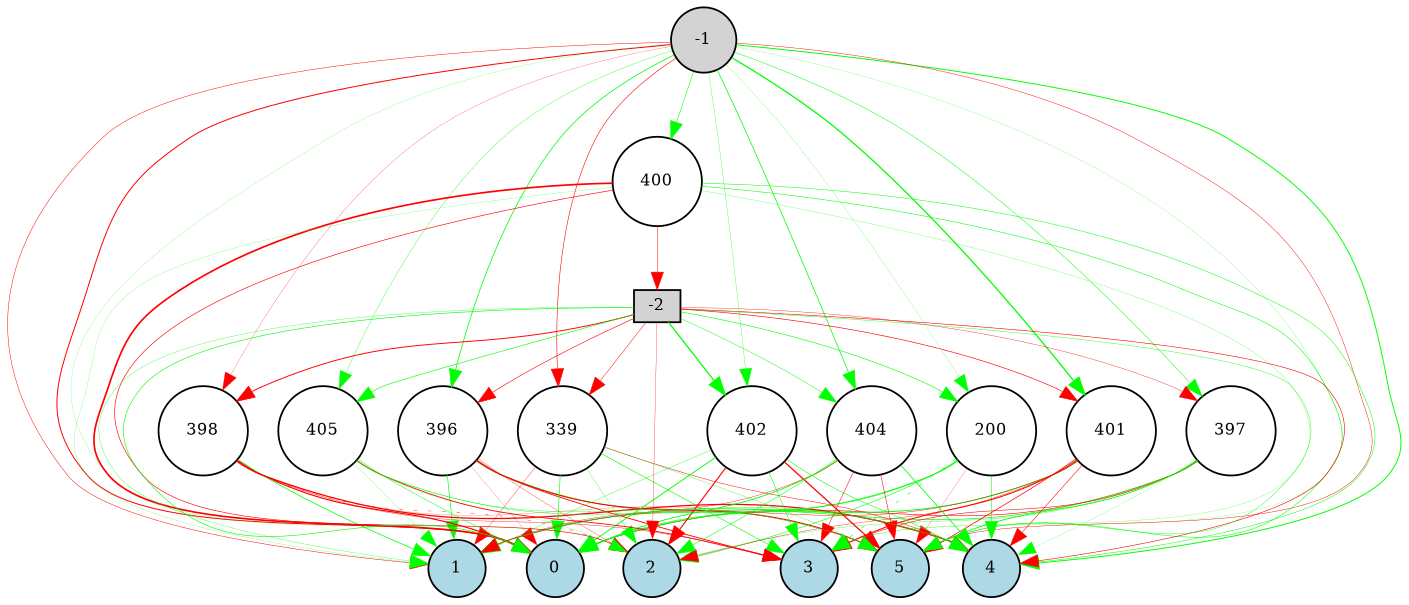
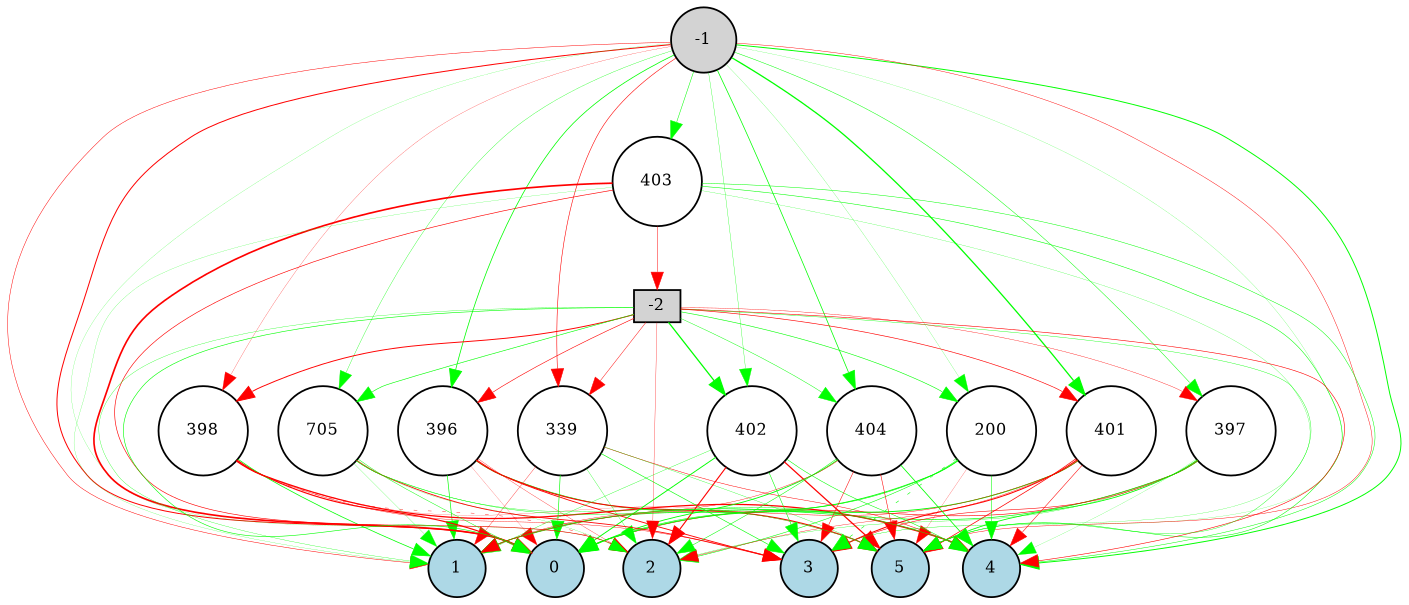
  digraph {
    node [fillcolor=white fontsize=9 shape=circle style=filled]
    edge [color=green style=solid]
    -1 [fillcolor=lightgray height=0.2 width=0.2]
    0 [fillcolor=lightblue height=0.2 width=0.2]
    1 [fillcolor=lightblue height=0.2 width=0.2]
    2 [fillcolor=lightblue height=0.2 width=0.2]
    3 [fillcolor=lightblue height=0.2 width=0.2]
    4 [fillcolor=lightblue height=0.2 width=0.2]
    5 [fillcolor=lightblue height=0.2 width=0.2]
    396 [height=0.2 width=0.2]
    397 [height=0.2 width=0.2]
    398 [height=0.2 width=0.2]
    n11 [height=0.2 label=339 width=0.2]
    n12 [height=0.2 label=200 width=0.2]
    401 [height=0.2 width=0.2]
    402 [height=0.2 width=0.2]
-   403 [height=0.2 width=0.2 label=400]
+   403 [height=0.2 width=0.2]
    404 [height=0.2 width=0.2]
-   405 [height=0.2 width=0.2]
+   405 [height=0.2 width=0.2 label=705]
    -2 [fillcolor=lightgray height=0.2 shape=box width=0.2]
    -1 -> 0 [color=red penwidth=0.5559739290446476]
    -1 -> 1 [color=red penwidth=0.2679947487597307]
    -1 -> 2 [penwidth=0.10028856766246959]
    -1 -> 3 [penwidth=0.10224534165770414]
    -1 -> 4 [penwidth=0.5430374242649557]
    -1 -> 5 [color=red penwidth=0.24625196205354546]
    -1 -> 396 [penwidth=0.42570117289541165]
    -1 -> 397 [penwidth=0.26986038640963594]
    -1 -> 398 [color=red penwidth=0.13020141214664482]
    -1 -> n11 [color=red penwidth=0.32225613697248356]
    -1 -> n12 [penwidth=0.11058306332161845]
    -1 -> 401 [penwidth=0.7203179239343174]
    -1 -> 402 [penwidth=0.1738405838109504]
    -1 -> 403 [penwidth=0.28811660255063504]
    -1 -> 404 [penwidth=0.4145925370517277]
    -1 -> 405 [penwidth=0.18824937236207423]
    396 -> 0 [color=red penwidth=0.10239215134428417]
    396 -> 1 [penwidth=0.3681996339838073]
    396 -> 2 [color=red penwidth=0.17688855397968023]
    396 -> 3 [color=red penwidth=0.4959705577441925]
    396 -> 4 [penwidth=0.4283301412107656]
    396 -> 5 [color=red penwidth=0.6109925927180987]
    397 -> 0 [color=red penwidth=0.34318994248609586]
    397 -> 1 [penwidth=0.3790137476772071]
    397 -> 2 [penwidth=0.17364018824044125]
    397 -> 3 [color=red penwidth=0.31705831178408994]
    397 -> 4 [penwidth=0.10370298511528332]
    397 -> 5 [penwidth=0.47492016013547433]
    398 -> 0 [color=red penwidth=0.6582090758231743]
    398 -> 1 [penwidth=0.4178944862383196]
    398 -> 2 [color=red penwidth=0.23171720553212236 style=dotted]
    398 -> 3 [color=red penwidth=0.2155132311834032]
    398 -> 4 [color=red penwidth=0.7030071660917301]
    398 -> 5 [color=red penwidth=0.10751160775567799]
    n11 -> 0 [penwidth=0.353854522739798]
    n11 -> 1 [color=red penwidth=0.18086366650584224]
    n11 -> 2 [penwidth=0.1740765163313559]
    n11 -> 3 [penwidth=0.335934713905371]
    n11 -> 4 [color=red penwidth=0.2678520699314351]
    n11 -> 5 [penwidth=0.17810254473030823]
    n12 -> 0 [penwidth=0.32951491520665166]
    n12 -> 1 [penwidth=0.458103736794679]
    n12 -> 2 [penwidth=0.310424631894662]
    n12 -> 3 [penwidth=0.3186632659312507 style=dotted]
    n12 -> 4 [penwidth=0.30347111280367967]
    n12 -> 5 [color=red penwidth=0.1151927096578574]
    401 -> 0 [penwidth=0.5268874276808981]
    401 -> 1 [color=red penwidth=0.2499921961381212]
    401 -> 2 [color=red penwidth=0.20472499582369091]
    401 -> 3 [color=red penwidth=0.5877229137213765]
    401 -> 4 [color=red penwidth=0.3001270583726433]
    401 -> 5 [color=red penwidth=0.40440586606894735]
    402 -> 0 [penwidth=0.5164093816331441]
    402 -> 1 [penwidth=0.19056093282711437]
    402 -> 2 [color=red penwidth=0.6230462158264651]
    402 -> 3 [penwidth=0.31298712526941597]
    402 -> 4 [penwidth=0.299610514516312]
    402 -> 5 [color=red penwidth=0.696746784460205]
    403 -> 0 [color=red penwidth=0.9384416132701002]
    403 -> 1 [penwidth=0.10926658914388987]
    403 -> 2 [color=red penwidth=0.35199435388697764]
    403 -> 3 [penwidth=0.1311229074071966]
    403 -> 4 [penwidth=0.27364093899541975]
    403 -> 5 [penwidth=0.2992725684452371]
    403 -> -2 [color=red penwidth=0.26278865990569644]
    404 -> 0 [penwidth=0.48389348174529445]
    404 -> 1 [color=red penwidth=0.21584232166609876]
    404 -> 2 [penwidth=0.2895694455823964]
    404 -> 3 [color=red penwidth=0.2945659742926543]
    404 -> 4 [penwidth=0.44856675256081613]
    404 -> 5 [color=red penwidth=0.30379298554186085]
    405 -> 0 [penwidth=0.2544935848448321]
    405 -> 1 [penwidth=0.12161835669648903]
    405 -> 2 [penwidth=0.11121520757262243]
    405 -> 3 [color=red penwidth=0.4756441748919864]
    405 -> 4 [penwidth=0.23475745816224675]
    405 -> 5 [penwidth=0.2038183377867973]
    -2 -> 0 [penwidth=0.3351847968678661]
    -2 -> 1 [penwidth=0.17693522650179264]
    -2 -> 2 [color=red penwidth=0.17885866594776229]
    -2 -> 4 [color=red penwidth=0.3287513794010253]
    -2 -> 5 [penwidth=0.2176289612472609]
    -2 -> 396 [color=red penwidth=0.3301211118292776]
    -2 -> 397 [color=red penwidth=0.20249860554191257]
    -2 -> 398 [color=red penwidth=0.5363817896808174]
    -2 -> n11 [color=red penwidth=0.25512299018311074]
    -2 -> n12 [penwidth=0.32912159252902196]
    -2 -> 401 [color=red penwidth=0.353294211232394]
    -2 -> 402 [penwidth=0.7111666625302447]
    -2 -> 404 [penwidth=0.2531878521933544]
    -2 -> 405 [penwidth=0.3403904074561347]
  }
